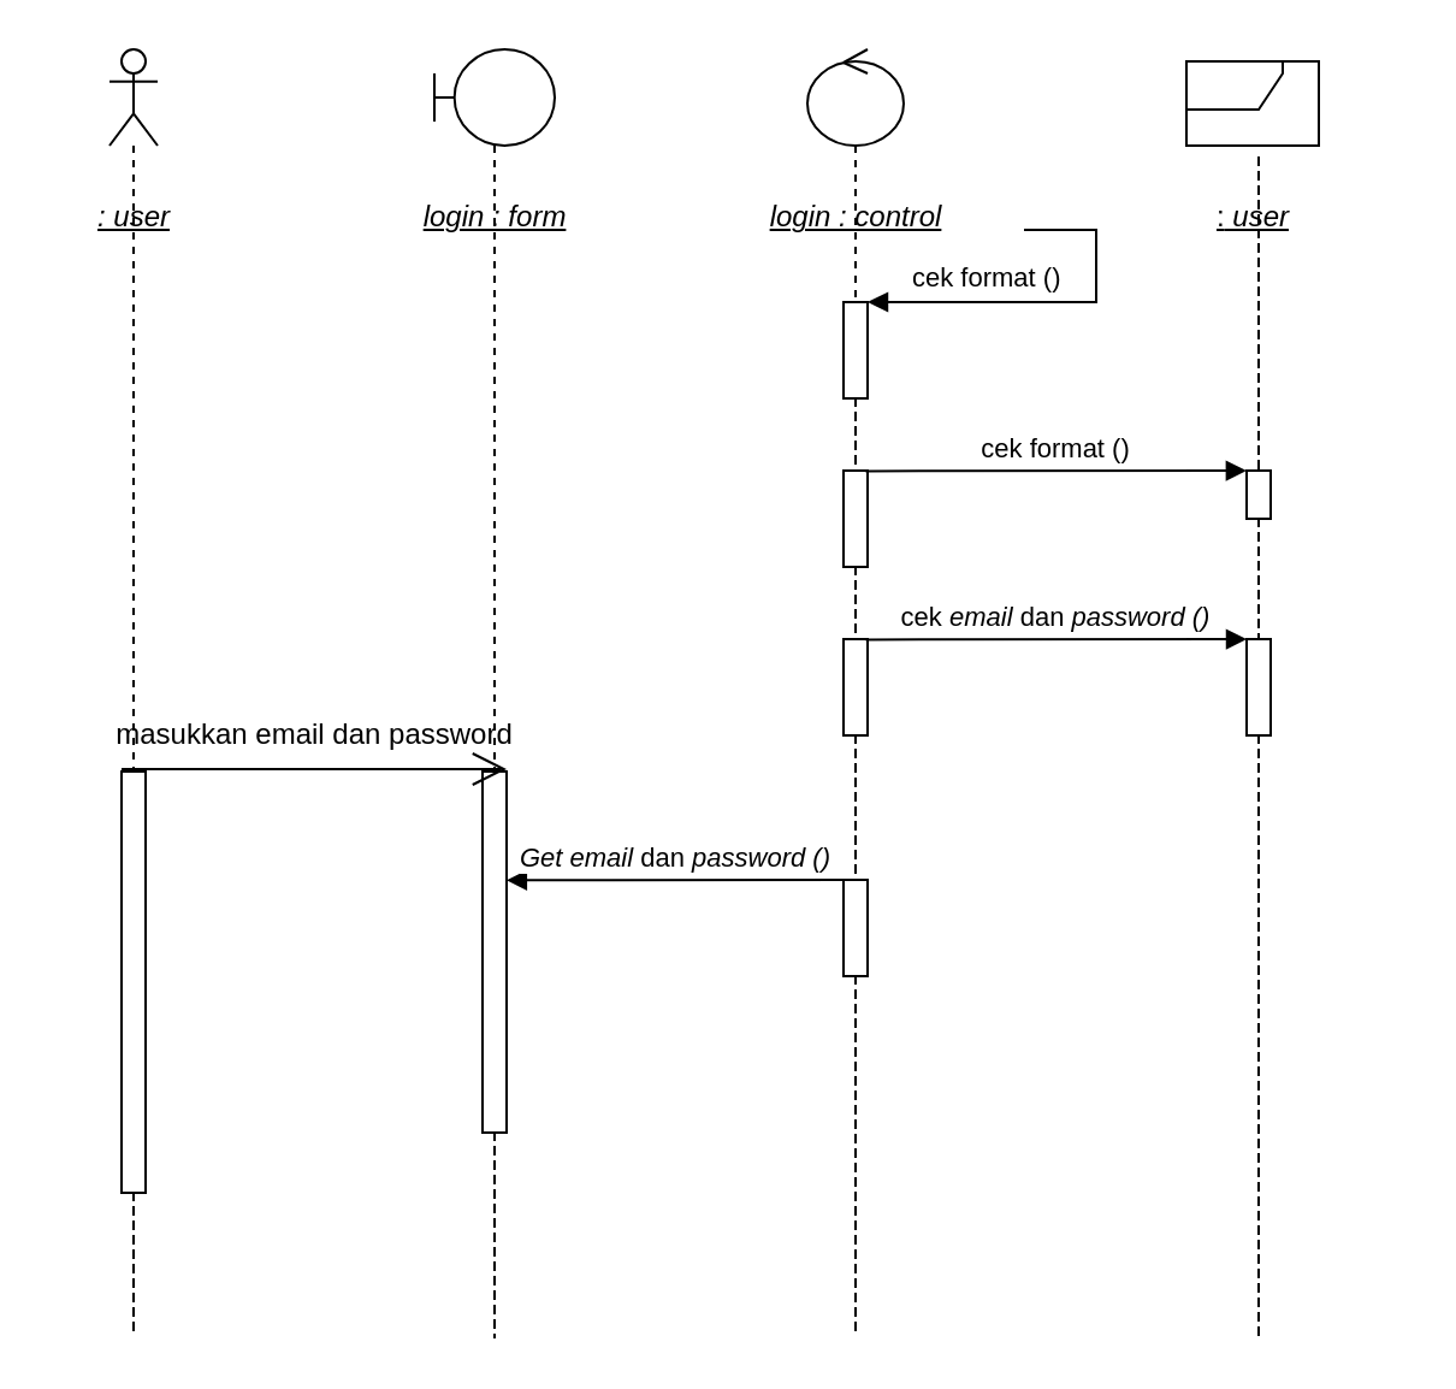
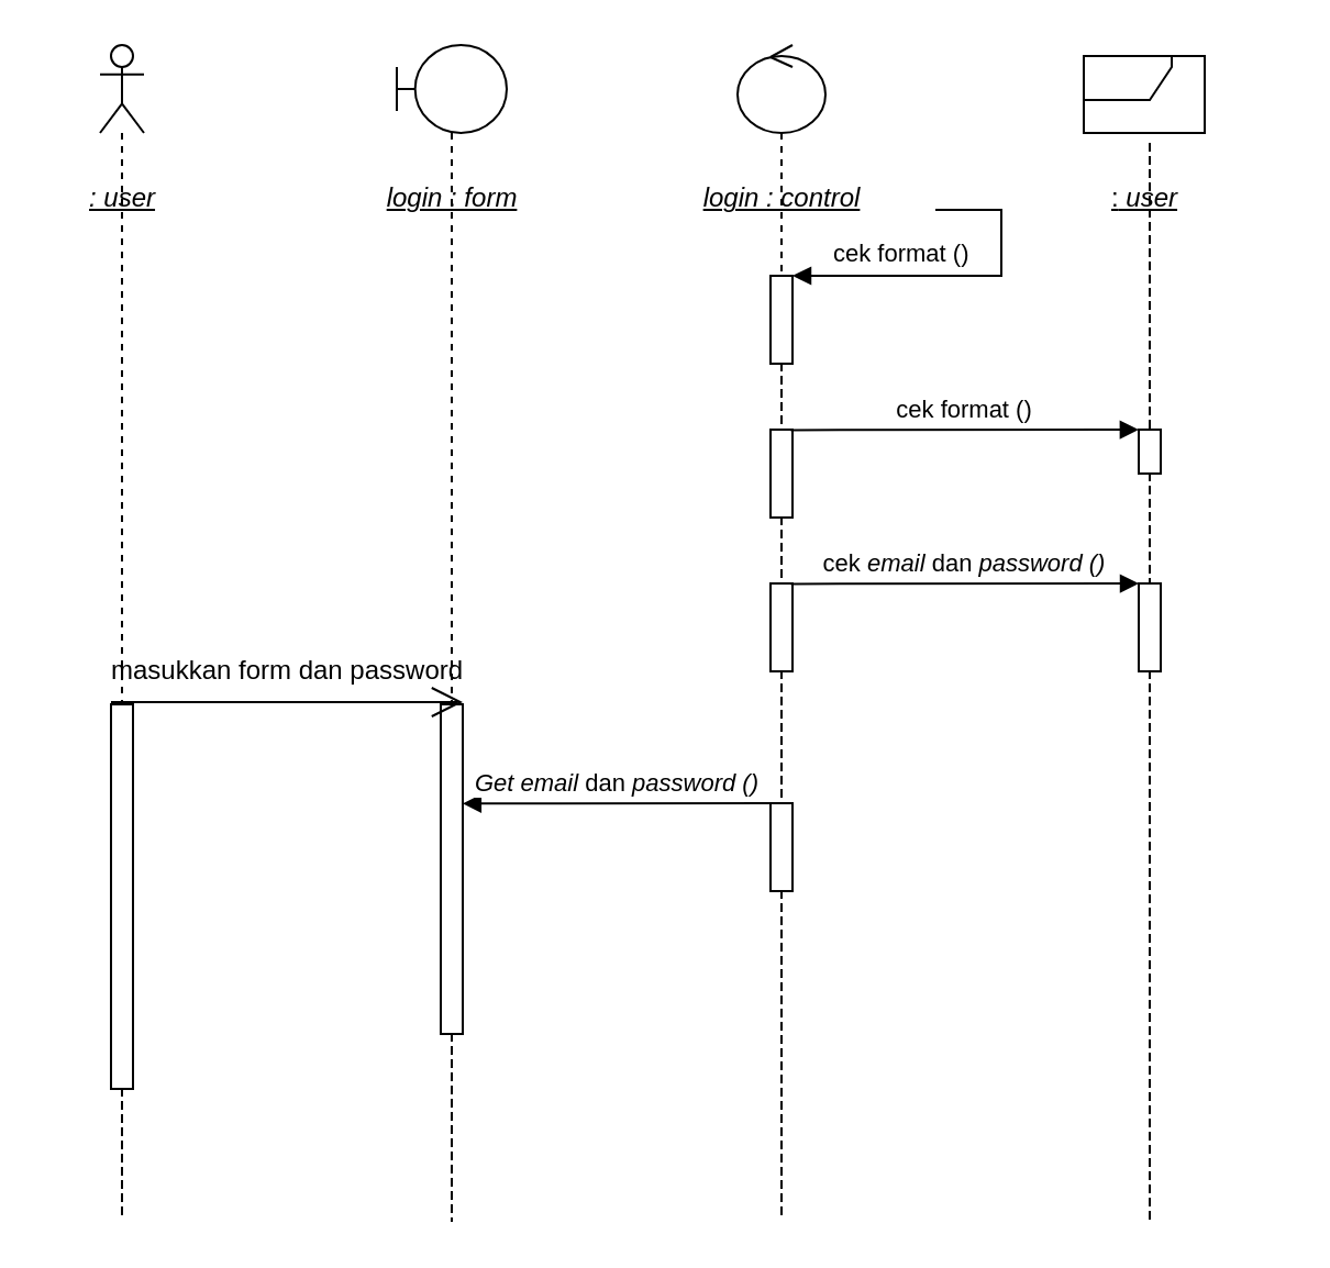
  <mxCell id="0" />
  <mxCell id="1" parent="0" />
  <mxCell id="2" value="" style="shape=umlFrame;whiteSpace=wrap;html=1;width=40;height=20;" vertex="1" parent="1"><mxGeometry x="492.5" y="25" width="55" height="35" as="geometry" /></mxCell>
  <mxCell id="3" value="&lt;u&gt;&lt;i&gt;login : form&lt;/i&gt;&lt;/u&gt;" style="text;html=1;align=center;verticalAlign=middle;resizable=0;points=[];autosize=1;strokeColor=none;fillColor=none;" vertex="1" parent="1"><mxGeometry x="165" y="75" width="80" height="30" as="geometry" /></mxCell>
  <mxCell id="4" value="&lt;u&gt;&lt;i&gt;login : control&lt;/i&gt;&lt;/u&gt;" style="text;html=1;align=center;verticalAlign=middle;resizable=0;points=[];autosize=1;strokeColor=none;fillColor=none;" vertex="1" parent="1"><mxGeometry x="310" y="75" width="90" height="30" as="geometry" /></mxCell>
  <mxCell id="5" value="&lt;u&gt;:&lt;i&gt;&amp;nbsp;user&lt;/i&gt;&lt;/u&gt;" style="text;html=1;align=center;verticalAlign=middle;resizable=0;points=[];autosize=1;strokeColor=none;fillColor=none;" vertex="1" parent="1"><mxGeometry x="495" y="75" width="50" height="30" as="geometry" /></mxCell>
  <mxCell id="6" value="" style="shape=umlLifeline;participant=umlActor;perimeter=lifelinePerimeter;whiteSpace=wrap;html=1;container=1;collapsible=0;recursiveResize=0;verticalAlign=top;spacingTop=36;outlineConnect=0;" vertex="1" parent="1"><mxGeometry x="45" y="20" width="20" height="300" as="geometry" /></mxCell>
  <mxCell id="7" value="" style="shape=umlLifeline;participant=umlBoundary;perimeter=lifelinePerimeter;whiteSpace=wrap;html=1;container=1;collapsible=0;recursiveResize=0;verticalAlign=top;spacingTop=36;outlineConnect=0;" vertex="1" parent="1"><mxGeometry x="180" y="20" width="50" height="450" as="geometry" /></mxCell>
  <mxCell id="8" value="" style="html=1;points=[];perimeter=orthogonalPerimeter;" vertex="1" parent="7"><mxGeometry x="20" y="300" width="10" height="150" as="geometry" /></mxCell>
  <mxCell id="9" value="" style="shape=umlLifeline;participant=umlControl;perimeter=lifelinePerimeter;whiteSpace=wrap;html=1;container=1;collapsible=0;recursiveResize=0;verticalAlign=top;spacingTop=36;outlineConnect=0;" vertex="1" parent="1"><mxGeometry x="335" y="20" width="40" height="105" as="geometry" /></mxCell>
  <mxCell id="10" value="&lt;u&gt;&lt;i&gt;: user&lt;/i&gt;&lt;/u&gt;" style="text;html=1;align=center;verticalAlign=middle;resizable=0;points=[];autosize=1;strokeColor=none;fillColor=none;" vertex="1" parent="1"><mxGeometry x="30" y="75" width="50" height="30" as="geometry" /></mxCell>
  <mxCell id="11" value="" style="html=1;points=[];perimeter=orthogonalPerimeter;" vertex="1" parent="1"><mxGeometry x="50" y="320" width="10" height="175" as="geometry" /></mxCell>
  <mxCell id="12" value="" style="endArrow=open;endFill=1;endSize=12;html=1;rounded=0;" edge="1" parent="1"><mxGeometry width="160" relative="1" as="geometry"><mxPoint x="50" y="319" as="sourcePoint" /><mxPoint x="210" y="319" as="targetPoint" /></mxGeometry></mxCell>
- <mxCell id="13" value="masukkan email dan password" style="text;html=1;align=center;verticalAlign=middle;resizable=0;points=[];autosize=1;strokeColor=none;fillColor=none;" vertex="1" parent="1"><mxGeometry x="35" y="290" width="190" height="30" as="geometry" /></mxCell>
+ <mxCell id="13" value="masukkan form dan password" style="text;html=1;align=center;verticalAlign=middle;resizable=0;points=[];autosize=1;strokeColor=none;fillColor=none;" vertex="1" parent="1"><mxGeometry x="35" y="290" width="190" height="30" as="geometry" /></mxCell>
  <mxCell id="14" value="" style="shape=partialRectangle;fillColor=none;align=left;verticalAlign=middle;strokeColor=none;spacingLeft=34;rotatable=0;points=[[0,0.5],[1,0.5]];portConstraint=eastwest;dropTarget=0;" vertex="1" parent="1"><mxGeometry x="325" y="165" width="90" height="30" as="geometry" /></mxCell>
  <mxCell id="15" value="" style="shape=partialRectangle;top=0;left=0;bottom=0;fillColor=none;stokeWidth=1;dashed=1;align=left;verticalAlign=middle;spacingLeft=4;spacingRight=4;overflow=hidden;rotatable=0;points=[];portConstraint=eastwest;part=1;" vertex="1" connectable="0" parent="14"><mxGeometry width="30" height="30" as="geometry" /></mxCell>
  <mxCell id="16" value="" style="html=1;points=[];perimeter=orthogonalPerimeter;" vertex="1" parent="1"><mxGeometry x="350" y="125" width="10" height="40" as="geometry" /></mxCell>
  <mxCell id="17" value="cek format ()" style="edgeStyle=orthogonalEdgeStyle;html=1;align=left;spacingLeft=2;endArrow=block;rounded=0;entryX=1;entryY=0;" edge="1" target="16" parent="1"><mxGeometry x="0.806" y="-10" relative="1" as="geometry"><mxPoint x="425" y="95" as="sourcePoint" /><Array as="points"><mxPoint x="455" y="95" /></Array><mxPoint as="offset" /></mxGeometry></mxCell>
  <mxCell id="18" value="" style="html=1;points=[];perimeter=orthogonalPerimeter;" vertex="1" parent="1"><mxGeometry x="350" y="195" width="10" height="40" as="geometry" /></mxCell>
  <mxCell id="19" value="" style="shape=partialRectangle;top=0;left=0;bottom=0;fillColor=none;stokeWidth=1;dashed=1;align=left;verticalAlign=middle;spacingLeft=4;spacingRight=4;overflow=hidden;rotatable=0;points=[];portConstraint=eastwest;part=1;" vertex="1" connectable="0" parent="1"><mxGeometry x="325" y="235" width="30" height="30" as="geometry" /></mxCell>
  <mxCell id="20" value="" style="shape=partialRectangle;fillColor=none;align=left;verticalAlign=middle;strokeColor=none;spacingLeft=34;rotatable=0;points=[[0,0.5],[1,0.5]];portConstraint=eastwest;dropTarget=0;" vertex="1" parent="1"><mxGeometry x="492.5" y="65" width="90" height="130" as="geometry" /></mxCell>
  <mxCell id="21" value="" style="shape=partialRectangle;top=0;left=0;bottom=0;fillColor=none;stokeWidth=1;dashed=1;align=left;verticalAlign=middle;spacingLeft=4;spacingRight=4;overflow=hidden;rotatable=0;points=[];portConstraint=eastwest;part=1;" vertex="1" connectable="0" parent="20"><mxGeometry width="30" height="130" as="geometry" /></mxCell>
  <mxCell id="22" value="" style="html=1;points=[];perimeter=orthogonalPerimeter;" vertex="1" parent="1"><mxGeometry x="517.5" y="195" width="10" height="20" as="geometry" /></mxCell>
  <mxCell id="23" value="cek format ()" style="html=1;verticalAlign=bottom;endArrow=block;rounded=0;exitX=0.38;exitY=1.007;exitDx=0;exitDy=0;exitPerimeter=0;entryX=0.277;entryY=1;entryDx=0;entryDy=0;entryPerimeter=0;" edge="1" parent="1" source="14" target="20"><mxGeometry width="80" relative="1" as="geometry"><mxPoint x="435" y="215" as="sourcePoint" /><mxPoint x="515" y="195" as="targetPoint" /></mxGeometry></mxCell>
  <mxCell id="24" value="" style="shape=partialRectangle;fillColor=none;align=left;verticalAlign=middle;strokeColor=none;spacingLeft=34;rotatable=0;points=[[0,0.5],[1,0.5]];portConstraint=eastwest;dropTarget=0;" vertex="1" parent="1"><mxGeometry x="492.5" y="215" width="90" height="50" as="geometry" /></mxCell>
  <mxCell id="25" value="" style="shape=partialRectangle;top=0;left=0;bottom=0;fillColor=none;stokeWidth=1;dashed=1;align=left;verticalAlign=middle;spacingLeft=4;spacingRight=4;overflow=hidden;rotatable=0;points=[];portConstraint=eastwest;part=1;" vertex="1" connectable="0" parent="24"><mxGeometry width="30" height="50" as="geometry" /></mxCell>
  <mxCell id="26" value="" style="html=1;points=[];perimeter=orthogonalPerimeter;" vertex="1" parent="1"><mxGeometry x="350" y="265" width="10" height="40" as="geometry" /></mxCell>
  <mxCell id="27" value="" style="shape=partialRectangle;top=0;left=0;bottom=0;fillColor=none;stokeWidth=1;dashed=1;align=left;verticalAlign=middle;spacingLeft=4;spacingRight=4;overflow=hidden;rotatable=0;points=[];portConstraint=eastwest;part=1;" vertex="1" connectable="0" parent="1"><mxGeometry x="325" y="305" width="30" height="60" as="geometry" /></mxCell>
  <mxCell id="28" value="" style="html=1;points=[];perimeter=orthogonalPerimeter;" vertex="1" parent="1"><mxGeometry x="517.5" y="265" width="10" height="40" as="geometry" /></mxCell>
  <mxCell id="29" value="" style="shape=partialRectangle;top=0;left=0;bottom=0;fillColor=none;stokeWidth=1;dashed=1;align=left;verticalAlign=middle;spacingLeft=4;spacingRight=4;overflow=hidden;rotatable=0;points=[];portConstraint=eastwest;part=1;" vertex="1" connectable="0" parent="1"><mxGeometry x="492.5" y="305" width="30" height="250" as="geometry" /></mxCell>
  <mxCell id="30" value="cek &lt;i&gt;email &lt;/i&gt;dan &lt;i&gt;password ()&lt;/i&gt;" style="html=1;verticalAlign=bottom;endArrow=block;rounded=0;exitX=0.38;exitY=1.007;exitDx=0;exitDy=0;exitPerimeter=0;entryX=0.277;entryY=1;entryDx=0;entryDy=0;entryPerimeter=0;" edge="1" parent="1"><mxGeometry width="80" relative="1" as="geometry"><mxPoint x="359.27" y="265.21" as="sourcePoint" /><mxPoint x="517.5" y="265" as="targetPoint" /></mxGeometry></mxCell>
  <mxCell id="31" value="" style="html=1;points=[];perimeter=orthogonalPerimeter;" vertex="1" parent="1"><mxGeometry x="350" y="365" width="10" height="40" as="geometry" /></mxCell>
  <mxCell id="32" value="" style="shape=partialRectangle;top=0;left=0;bottom=0;fillColor=none;stokeWidth=1;dashed=1;align=left;verticalAlign=middle;spacingLeft=4;spacingRight=4;overflow=hidden;rotatable=0;points=[];portConstraint=eastwest;part=1;" vertex="1" connectable="0" parent="1"><mxGeometry x="325" y="405" width="30" height="150" as="geometry" /></mxCell>
  <mxCell id="33" value="&lt;i&gt;Get&lt;/i&gt;&amp;nbsp;&lt;i&gt;email &lt;/i&gt;dan &lt;i&gt;password ()&lt;/i&gt;" style="html=1;verticalAlign=bottom;endArrow=block;rounded=0;entryX=0.993;entryY=0.301;entryDx=0;entryDy=0;entryPerimeter=0;" edge="1" parent="1" target="8"><mxGeometry width="80" relative="1" as="geometry"><mxPoint x="350" y="365" as="sourcePoint" /><mxPoint x="215" y="365" as="targetPoint" /></mxGeometry></mxCell>
  <mxCell id="34" value="" style="shape=partialRectangle;top=0;left=0;bottom=0;fillColor=none;stokeWidth=1;dashed=1;align=left;verticalAlign=middle;spacingLeft=4;spacingRight=4;overflow=hidden;rotatable=0;points=[];portConstraint=eastwest;part=1;" vertex="1" connectable="0" parent="1"><mxGeometry x="20" y="495" width="35" height="60" as="geometry" /></mxCell>
  <mxCell id="35" value="" style="shape=partialRectangle;top=0;left=0;bottom=0;fillColor=none;stokeWidth=1;dashed=1;align=left;verticalAlign=middle;spacingLeft=4;spacingRight=4;overflow=hidden;rotatable=0;points=[];portConstraint=eastwest;part=1;" vertex="1" connectable="0" parent="1"><mxGeometry x="175" y="470" width="30" height="85" as="geometry" /></mxCell>
